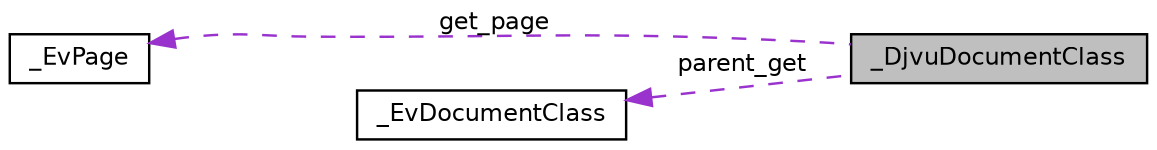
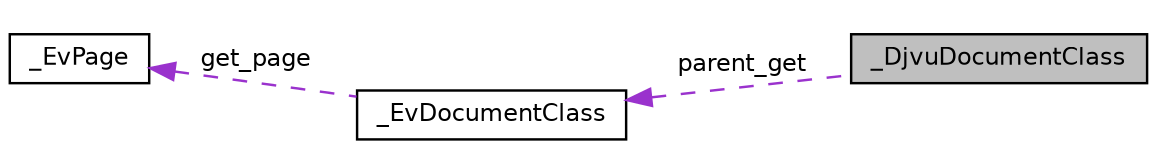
  digraph {
    rankdir=LR
    node [color=black fillcolor=white fontname=Helvetica fontsize=10 shape=record style=filled]
    edge [color=darkorchid3 dir=back fontname=Helvetica fontsize=10 labelfontname=Helvetica labelfontsize=10 style=dashed]
    n1 [fillcolor=grey75 fontcolor=black height=0.2 label=_DjvuDocumentClass width=0.4]
    n2 [height=0.2 label=_EvDocumentClass width=0.4]
    n3 [height=0.2 label=_EvPage width=0.4]
    n2 -> n1 [label=" parent_get"]
-   n3 -> n1 [label=" get_page"]
+   n3 -> n2 [label=" get_page"]
  }
